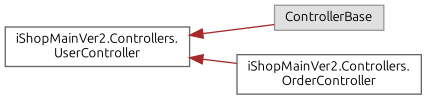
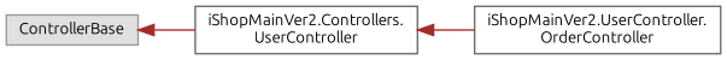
  digraph {
    fontname=Ubuntu
    rankdir=LR
    node [color=grey40 fillcolor=white fontname=Ubuntu fontsize=10 shape=box style=filled]
    edge [color=brown dir=back fontname=Ubuntu fontsize=10 labelfontname=Helvetica labelfontsize=10 style=solid]
    n1 [color=grey60 fillcolor="#E0E0E0" height=0.2 label=ControllerBase width=0.4]
    n2 [height=0.2 label="iShopMainVer2.Controllers.\lUserController" width=0.4]
-   n3 [height=0.2 label="iShopMainVer2.Controllers.\lOrderController" width=0.4]
-   n2 -> n1
+   n3 [height=0.2 label="iShopMainVer2.UserController.\lOrderController" width=0.4]
+   n1 -> n2
    n2 -> n3
  }
